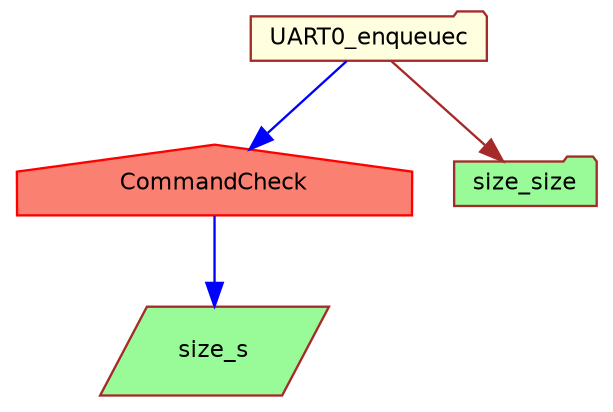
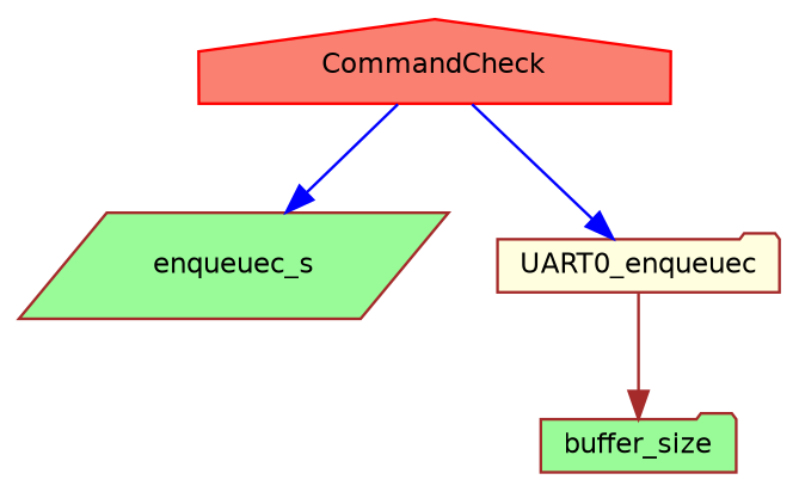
  digraph {
    rankdir=TB
    node [color=brown fillcolor=palegreen fontname=Helvetica fontsize=10 shape=folder style=filled]
    edge [color=blue fontname=Helvetica fontsize=10 labelfontname=Helvetica labelfontsize=10 style=solid]
    n1 [color=red fillcolor=salmon fontcolor=black height=0.2 label=CommandCheck shape=house width=0.4]
-   n2 [height=0.2 label=size_s shape=parallelogram width=0.4]
+   n2 [height=0.2 label=enqueuec_s shape=parallelogram width=0.4]
    n3 [fillcolor=lightyellow height=0.2 label=UART0_enqueuec width=0.4]
-   n4 [height=0.2 label=size_size width=0.4]
+   n4 [height=0.2 label=buffer_size width=0.4]
    n1 -> n2
-   n3 -> n1
+   n1 -> n3
    n3 -> n4 [color=brown]
  }
